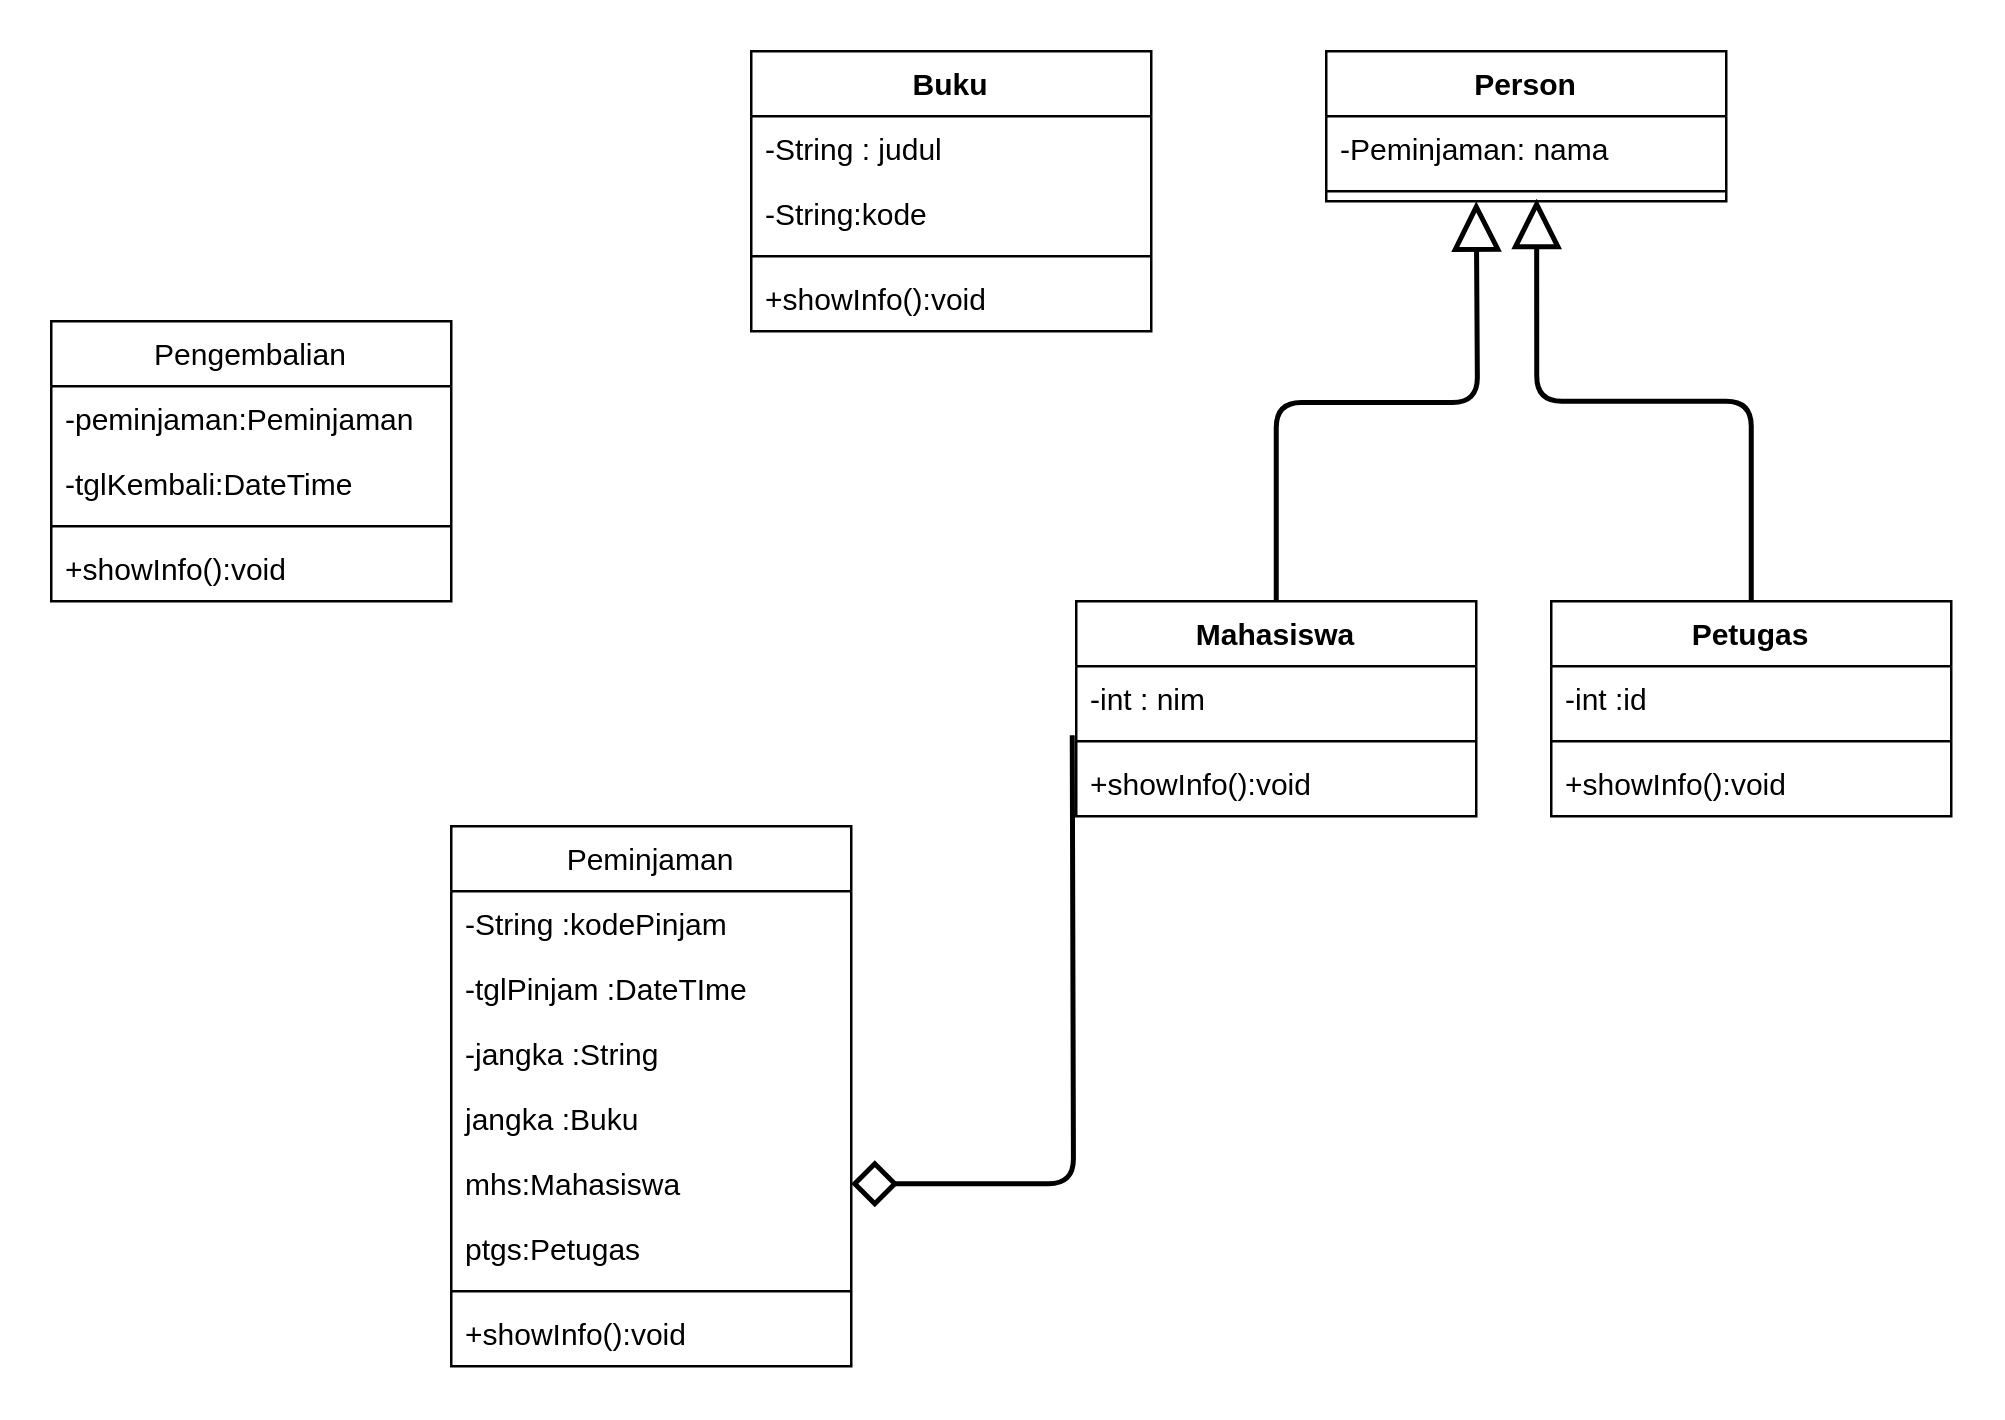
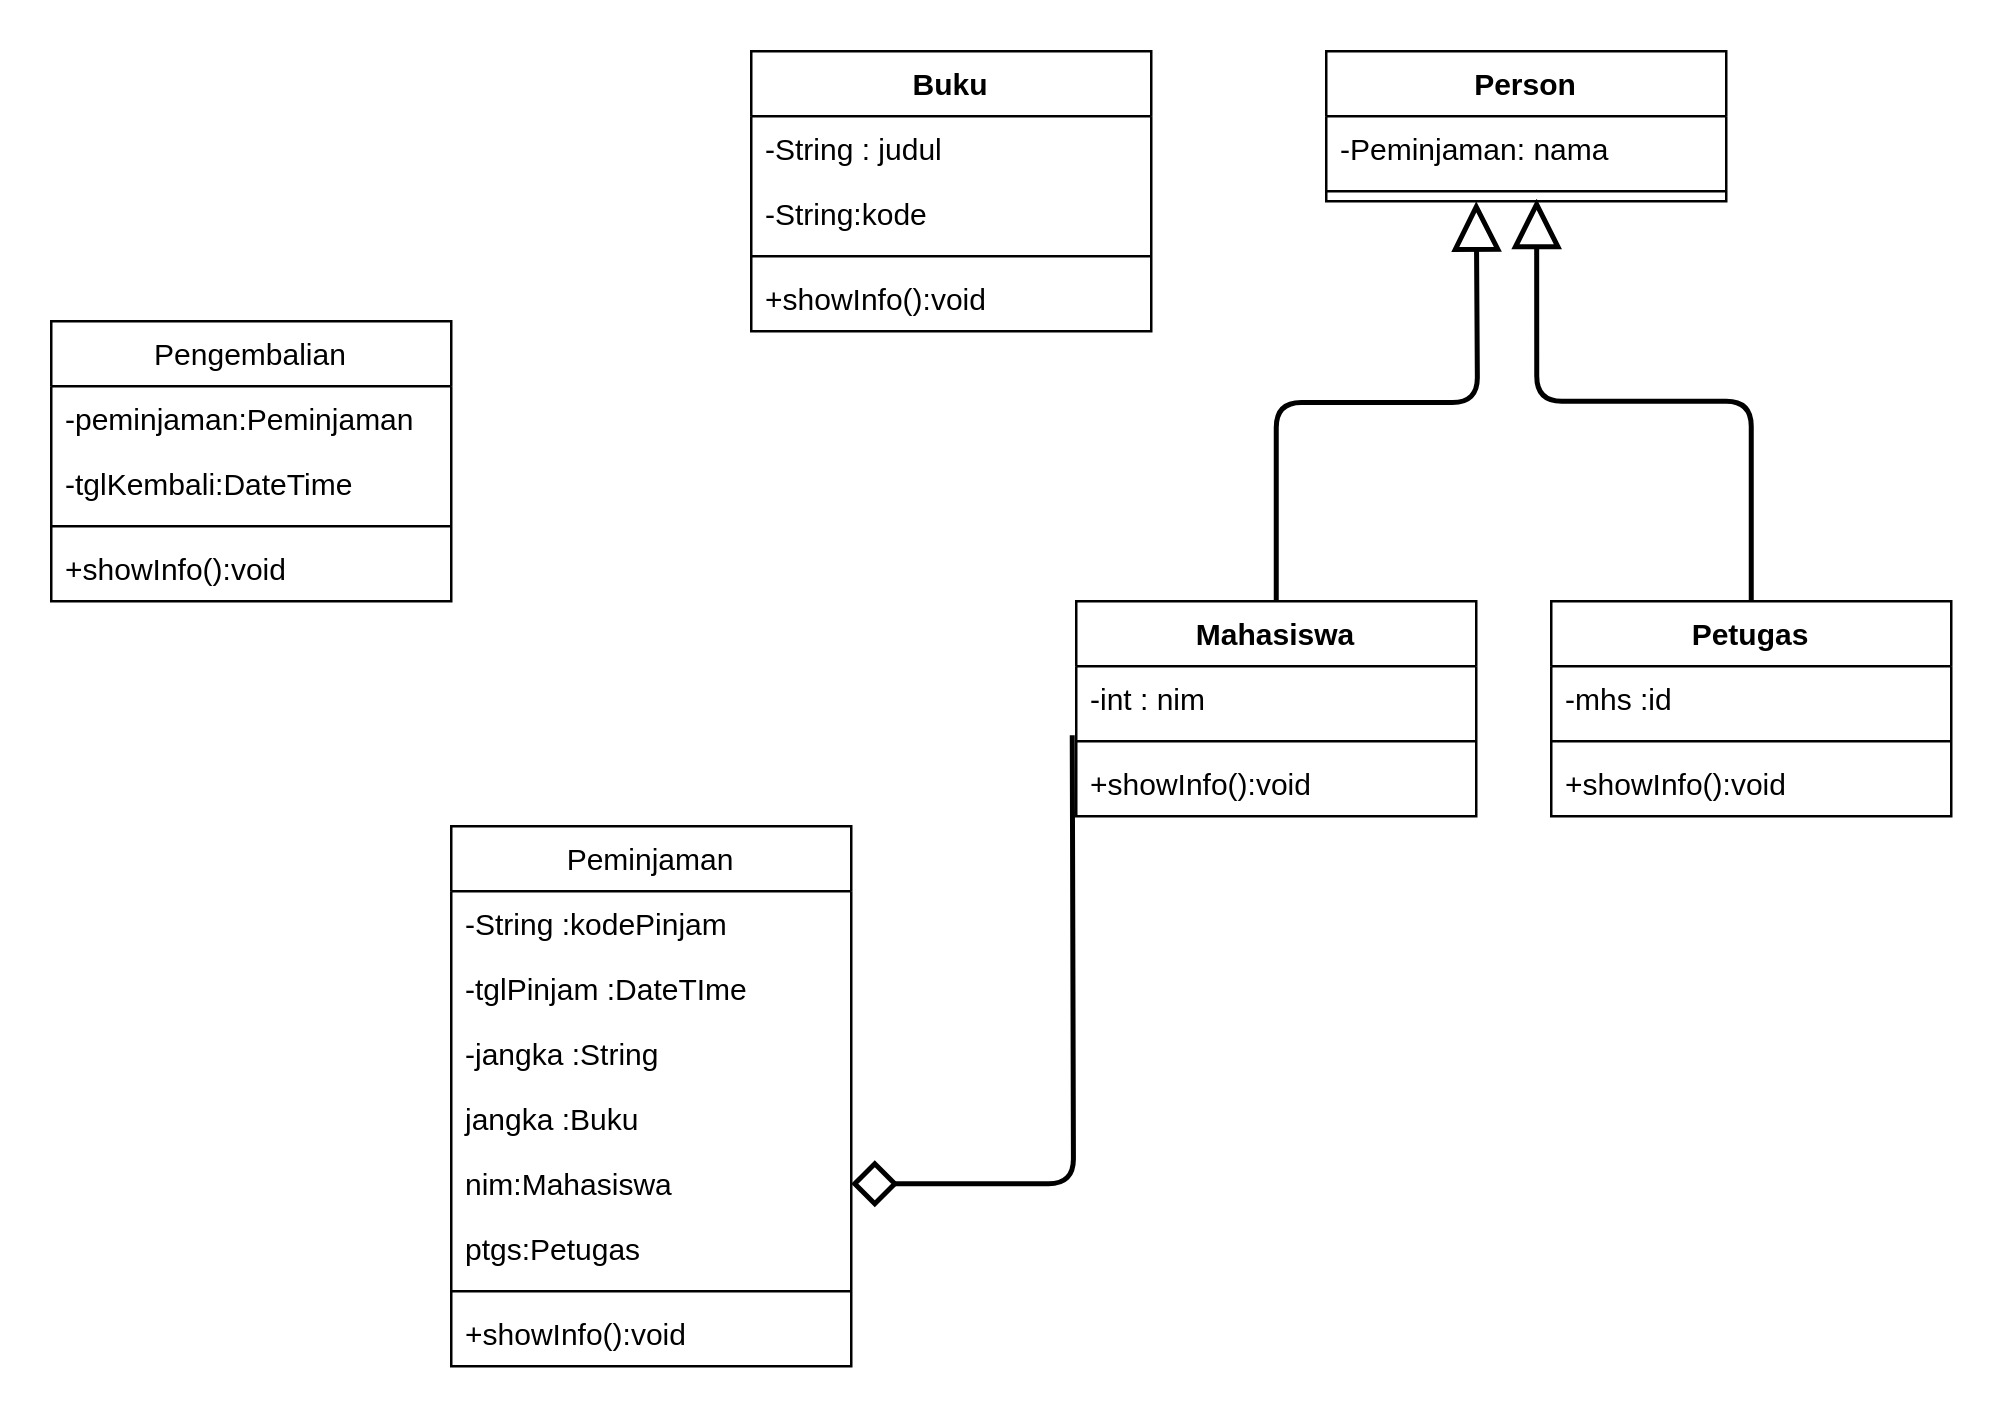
  <mxCell id="0" />
  <mxCell id="1" parent="0" />
  <mxCell id="2" value="Buku" style="swimlane;fontStyle=1;align=center;verticalAlign=top;childLayout=stackLayout;horizontal=1;startSize=26;horizontalStack=0;resizeParent=1;resizeParentMax=0;resizeLast=0;collapsible=1;marginBottom=0;" parent="1" vertex="1"><mxGeometry x="300" y="20" width="160" height="112" as="geometry" /></mxCell>
  <mxCell id="3" value="-String : judul" style="text;strokeColor=none;fillColor=none;align=left;verticalAlign=top;spacingLeft=4;spacingRight=4;overflow=hidden;rotatable=0;points=[[0,0.5],[1,0.5]];portConstraint=eastwest;" parent="2" vertex="1"><mxGeometry y="26" width="160" height="26" as="geometry" /></mxCell>
  <mxCell id="4" value="-String:kode" style="text;strokeColor=none;fillColor=none;align=left;verticalAlign=top;spacingLeft=4;spacingRight=4;overflow=hidden;rotatable=0;points=[[0,0.5],[1,0.5]];portConstraint=eastwest;" parent="2" vertex="1"><mxGeometry y="52" width="160" height="26" as="geometry" /></mxCell>
  <mxCell id="5" value="" style="line;strokeWidth=1;fillColor=none;align=left;verticalAlign=middle;spacingTop=-1;spacingLeft=3;spacingRight=3;rotatable=0;labelPosition=right;points=[];portConstraint=eastwest;" parent="2" vertex="1"><mxGeometry y="78" width="160" height="8" as="geometry" /></mxCell>
  <mxCell id="6" value="+showInfo():void" style="text;strokeColor=none;fillColor=none;align=left;verticalAlign=top;spacingLeft=4;spacingRight=4;overflow=hidden;rotatable=0;points=[[0,0.5],[1,0.5]];portConstraint=eastwest;" parent="2" vertex="1"><mxGeometry y="86" width="160" height="26" as="geometry" /></mxCell>
  <mxCell id="7" style="edgeStyle=orthogonalEdgeStyle;html=1;entryX=0.526;entryY=0.873;entryDx=0;entryDy=0;entryPerimeter=0;endArrow=block;endFill=0;endSize=15;strokeWidth=2;" edge="1" parent="1" source="8" target="34"><mxGeometry relative="1" as="geometry" /></mxCell>
  <mxCell id="8" value="Petugas" style="swimlane;fontStyle=1;align=center;verticalAlign=top;childLayout=stackLayout;horizontal=1;startSize=26;horizontalStack=0;resizeParent=1;resizeParentMax=0;resizeLast=0;collapsible=1;marginBottom=0;" parent="1" vertex="1"><mxGeometry x="620" y="240" width="160" height="86" as="geometry" /></mxCell>
- <mxCell id="9" value="-int :id" style="text;strokeColor=none;fillColor=none;align=left;verticalAlign=top;spacingLeft=4;spacingRight=4;overflow=hidden;rotatable=0;points=[[0,0.5],[1,0.5]];portConstraint=eastwest;" parent="8" vertex="1"><mxGeometry y="26" width="160" height="26" as="geometry" /></mxCell>
+ <mxCell id="9" value="-mhs :id" style="text;strokeColor=none;fillColor=none;align=left;verticalAlign=top;spacingLeft=4;spacingRight=4;overflow=hidden;rotatable=0;points=[[0,0.5],[1,0.5]];portConstraint=eastwest;" parent="8" vertex="1"><mxGeometry y="26" width="160" height="26" as="geometry" /></mxCell>
  <mxCell id="10" value="" style="line;strokeWidth=1;fillColor=none;align=left;verticalAlign=middle;spacingTop=-1;spacingLeft=3;spacingRight=3;rotatable=0;labelPosition=right;points=[];portConstraint=eastwest;" parent="8" vertex="1"><mxGeometry y="52" width="160" height="8" as="geometry" /></mxCell>
  <mxCell id="11" value="+showInfo():void" style="text;strokeColor=none;fillColor=none;align=left;verticalAlign=top;spacingLeft=4;spacingRight=4;overflow=hidden;rotatable=0;points=[[0,0.5],[1,0.5]];portConstraint=eastwest;" parent="8" vertex="1"><mxGeometry y="60" width="160" height="26" as="geometry" /></mxCell>
  <mxCell id="12" style="edgeStyle=orthogonalEdgeStyle;html=1;entryX=1;entryY=0.5;entryDx=0;entryDy=0;endArrow=diamond;endFill=0;strokeWidth=2;endSize=14;exitX=-0.01;exitY=0.06;exitDx=0;exitDy=0;exitPerimeter=0;" edge="1" parent="1" target="23"><mxGeometry relative="1" as="geometry"><mxPoint x="428.4" y="293.56" as="sourcePoint" /></mxGeometry></mxCell>
  <mxCell id="13" style="edgeStyle=orthogonalEdgeStyle;html=1;endArrow=block;endFill=0;endSize=15;strokeWidth=2;" edge="1" parent="1" source="14"><mxGeometry relative="1" as="geometry"><mxPoint x="590" y="80" as="targetPoint" /></mxGeometry></mxCell>
  <mxCell id="14" value="Mahasiswa" style="swimlane;fontStyle=1;align=center;verticalAlign=top;childLayout=stackLayout;horizontal=1;startSize=26;horizontalStack=0;resizeParent=1;resizeParentMax=0;resizeLast=0;collapsible=1;marginBottom=0;" parent="1" vertex="1"><mxGeometry x="430" y="240" width="160" height="86" as="geometry" /></mxCell>
  <mxCell id="15" value="-int : nim" style="text;strokeColor=none;fillColor=none;align=left;verticalAlign=top;spacingLeft=4;spacingRight=4;overflow=hidden;rotatable=0;points=[[0,0.5],[1,0.5]];portConstraint=eastwest;" parent="14" vertex="1"><mxGeometry y="26" width="160" height="26" as="geometry" /></mxCell>
  <mxCell id="16" value="" style="line;strokeWidth=1;fillColor=none;align=left;verticalAlign=middle;spacingTop=-1;spacingLeft=3;spacingRight=3;rotatable=0;labelPosition=right;points=[];portConstraint=eastwest;" parent="14" vertex="1"><mxGeometry y="52" width="160" height="8" as="geometry" /></mxCell>
  <mxCell id="17" value="+showInfo():void" style="text;strokeColor=none;fillColor=none;align=left;verticalAlign=top;spacingLeft=4;spacingRight=4;overflow=hidden;rotatable=0;points=[[0,0.5],[1,0.5]];portConstraint=eastwest;" parent="14" vertex="1"><mxGeometry y="60" width="160" height="26" as="geometry" /></mxCell>
  <mxCell id="18" value="Peminjaman" style="swimlane;fontStyle=0;align=center;verticalAlign=top;childLayout=stackLayout;horizontal=1;startSize=26;horizontalStack=0;resizeParent=1;resizeParentMax=0;resizeLast=0;collapsible=1;marginBottom=0;" parent="1" vertex="1"><mxGeometry x="180" y="330" width="160" height="216" as="geometry" /></mxCell>
  <mxCell id="19" value="-String :kodePinjam" style="text;strokeColor=none;fillColor=none;align=left;verticalAlign=top;spacingLeft=4;spacingRight=4;overflow=hidden;rotatable=0;points=[[0,0.5],[1,0.5]];portConstraint=eastwest;" parent="18" vertex="1"><mxGeometry y="26" width="160" height="26" as="geometry" /></mxCell>
  <mxCell id="20" value="-tglPinjam :DateTIme" style="text;strokeColor=none;fillColor=none;align=left;verticalAlign=top;spacingLeft=4;spacingRight=4;overflow=hidden;rotatable=0;points=[[0,0.5],[1,0.5]];portConstraint=eastwest;" parent="18" vertex="1"><mxGeometry y="52" width="160" height="26" as="geometry" /></mxCell>
  <mxCell id="21" value="-jangka :String" style="text;strokeColor=none;fillColor=none;align=left;verticalAlign=top;spacingLeft=4;spacingRight=4;overflow=hidden;rotatable=0;points=[[0,0.5],[1,0.5]];portConstraint=eastwest;" parent="18" vertex="1"><mxGeometry y="78" width="160" height="26" as="geometry" /></mxCell>
  <mxCell id="22" value="jangka :Buku" style="text;strokeColor=none;fillColor=none;align=left;verticalAlign=top;spacingLeft=4;spacingRight=4;overflow=hidden;rotatable=0;points=[[0,0.5],[1,0.5]];portConstraint=eastwest;" parent="18" vertex="1"><mxGeometry y="104" width="160" height="26" as="geometry" /></mxCell>
- <mxCell id="23" value="mhs:Mahasiswa" style="text;strokeColor=none;fillColor=none;align=left;verticalAlign=top;spacingLeft=4;spacingRight=4;overflow=hidden;rotatable=0;points=[[0,0.5],[1,0.5]];portConstraint=eastwest;" parent="18" vertex="1"><mxGeometry y="130" width="160" height="26" as="geometry" /></mxCell>
+ <mxCell id="23" value="nim:Mahasiswa" style="text;strokeColor=none;fillColor=none;align=left;verticalAlign=top;spacingLeft=4;spacingRight=4;overflow=hidden;rotatable=0;points=[[0,0.5],[1,0.5]];portConstraint=eastwest;" parent="18" vertex="1"><mxGeometry y="130" width="160" height="26" as="geometry" /></mxCell>
  <mxCell id="24" value="ptgs:Petugas" style="text;strokeColor=none;fillColor=none;align=left;verticalAlign=top;spacingLeft=4;spacingRight=4;overflow=hidden;rotatable=0;points=[[0,0.5],[1,0.5]];portConstraint=eastwest;" vertex="1" parent="18"><mxGeometry y="156" width="160" height="26" as="geometry" /></mxCell>
  <mxCell id="25" value="" style="line;strokeWidth=1;fillColor=none;align=left;verticalAlign=middle;spacingTop=-1;spacingLeft=3;spacingRight=3;rotatable=0;labelPosition=right;points=[];portConstraint=eastwest;" parent="18" vertex="1"><mxGeometry y="182" width="160" height="8" as="geometry" /></mxCell>
  <mxCell id="26" value="+showInfo():void" style="text;strokeColor=none;fillColor=none;align=left;verticalAlign=top;spacingLeft=4;spacingRight=4;overflow=hidden;rotatable=0;points=[[0,0.5],[1,0.5]];portConstraint=eastwest;" parent="18" vertex="1"><mxGeometry y="190" width="160" height="26" as="geometry" /></mxCell>
  <mxCell id="27" value="Pengembalian" style="swimlane;fontStyle=0;align=center;verticalAlign=top;childLayout=stackLayout;horizontal=1;startSize=26;horizontalStack=0;resizeParent=1;resizeParentMax=0;resizeLast=0;collapsible=1;marginBottom=0;" parent="1" vertex="1"><mxGeometry x="20" y="128" width="160" height="112" as="geometry" /></mxCell>
  <mxCell id="28" value="-peminjaman:Peminjaman" style="text;strokeColor=none;fillColor=none;align=left;verticalAlign=top;spacingLeft=4;spacingRight=4;overflow=hidden;rotatable=0;points=[[0,0.5],[1,0.5]];portConstraint=eastwest;" parent="27" vertex="1"><mxGeometry y="26" width="160" height="26" as="geometry" /></mxCell>
  <mxCell id="29" value="-tglKembali:DateTime" style="text;strokeColor=none;fillColor=none;align=left;verticalAlign=top;spacingLeft=4;spacingRight=4;overflow=hidden;rotatable=0;points=[[0,0.5],[1,0.5]];portConstraint=eastwest;" parent="27" vertex="1"><mxGeometry y="52" width="160" height="26" as="geometry" /></mxCell>
  <mxCell id="30" value="" style="line;strokeWidth=1;fillColor=none;align=left;verticalAlign=middle;spacingTop=-1;spacingLeft=3;spacingRight=3;rotatable=0;labelPosition=right;points=[];portConstraint=eastwest;" parent="27" vertex="1"><mxGeometry y="78" width="160" height="8" as="geometry" /></mxCell>
  <mxCell id="31" value="+showInfo():void" style="text;strokeColor=none;fillColor=none;align=left;verticalAlign=top;spacingLeft=4;spacingRight=4;overflow=hidden;rotatable=0;points=[[0,0.5],[1,0.5]];portConstraint=eastwest;" parent="27" vertex="1"><mxGeometry y="86" width="160" height="26" as="geometry" /></mxCell>
  <mxCell id="32" value="Person" style="swimlane;fontStyle=1;align=center;verticalAlign=top;childLayout=stackLayout;horizontal=1;startSize=26;horizontalStack=0;resizeParent=1;resizeParentMax=0;resizeLast=0;collapsible=1;marginBottom=0;" vertex="1" parent="1"><mxGeometry x="530" y="20" width="160" height="60" as="geometry" /></mxCell>
  <mxCell id="33" value="-Peminjaman: nama" style="text;strokeColor=none;fillColor=none;align=left;verticalAlign=top;spacingLeft=4;spacingRight=4;overflow=hidden;rotatable=0;points=[[0,0.5],[1,0.5]];portConstraint=eastwest;" vertex="1" parent="32"><mxGeometry y="26" width="160" height="26" as="geometry" /></mxCell>
  <mxCell id="34" value="" style="line;strokeWidth=1;fillColor=none;align=left;verticalAlign=middle;spacingTop=-1;spacingLeft=3;spacingRight=3;rotatable=0;labelPosition=right;points=[];portConstraint=eastwest;" vertex="1" parent="32"><mxGeometry y="52" width="160" height="8" as="geometry" /></mxCell>
